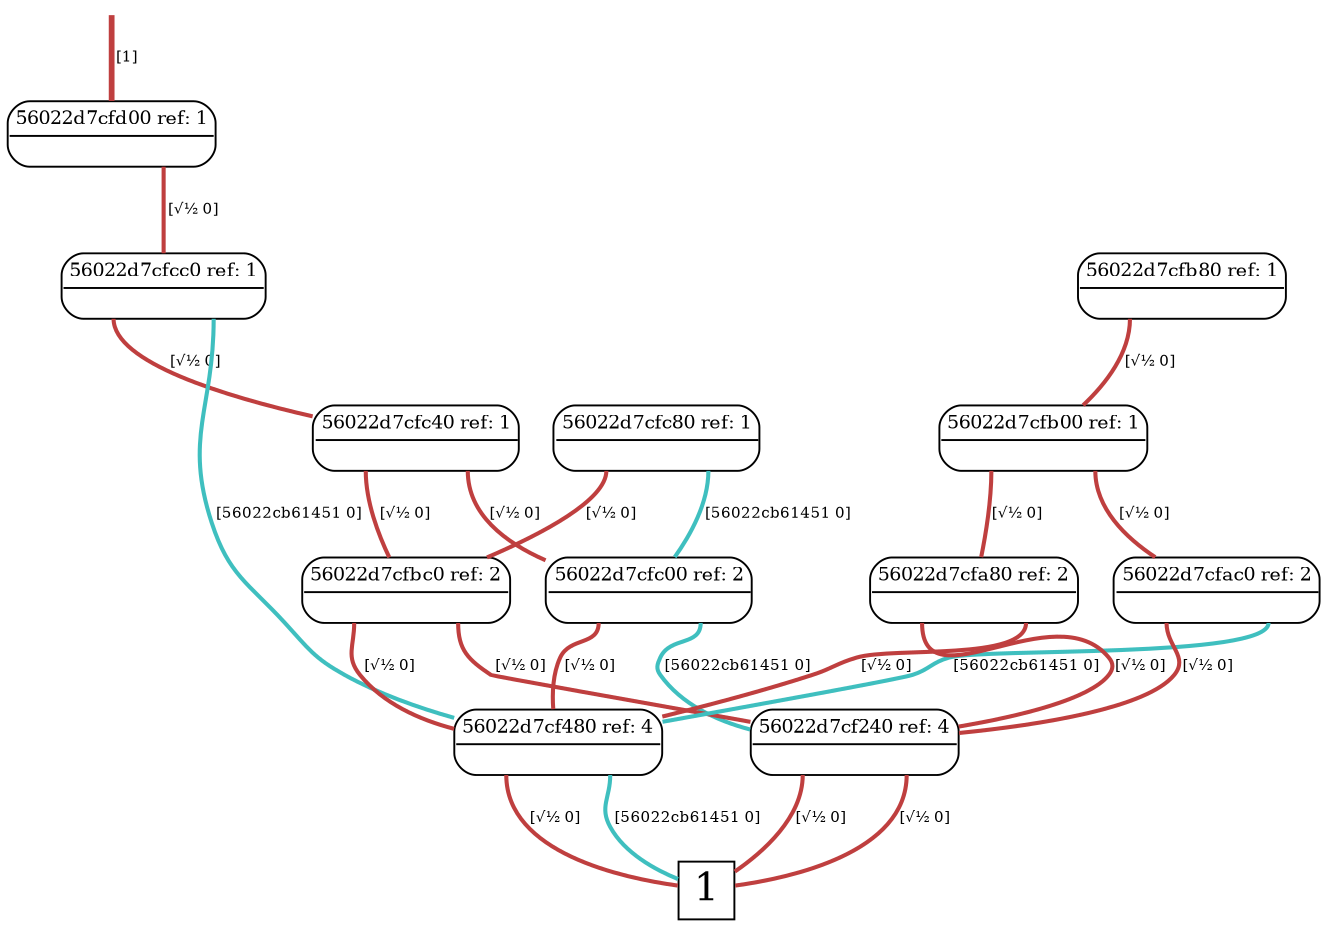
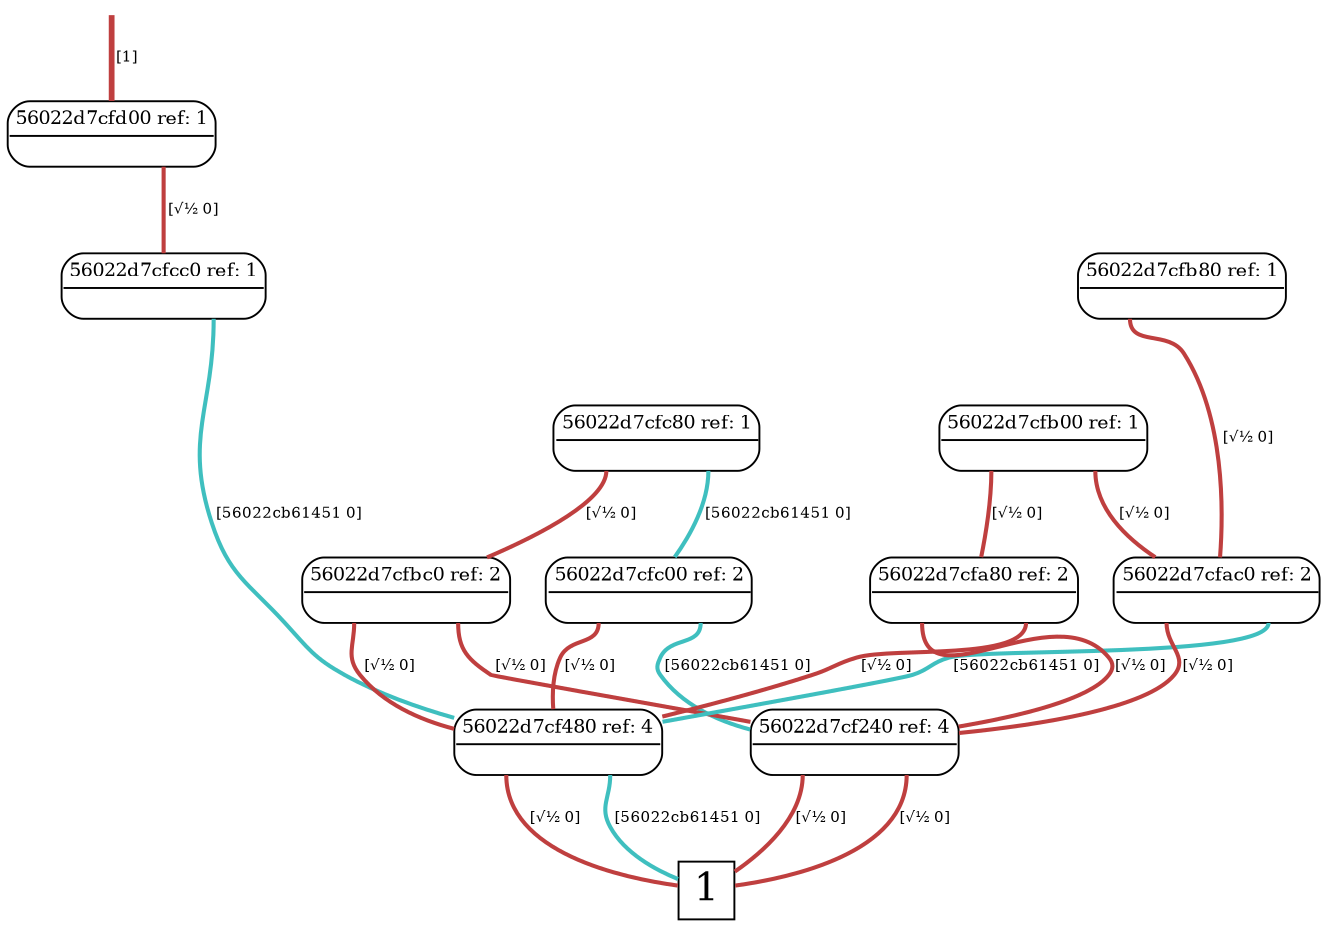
  digraph {
    node [shape=plain]
    edge [arrowhead=none color="0.000 0.667 0.750" penwidth=2.12132 tailport="1:s"]
    root [shape=point style=invis]
    n2 [label=<<font point-size="10"><table border="1" cellspacing="0" cellpadding="2" style="rounded"><tr><td colspan="2" border="1" sides="B">56022d7cfd00 ref: 1</td></tr><tr><td port="0" href="javascript:;" border="0" tooltip="0.7071"><font color="white">&nbsp;0 </font></td><td port="1" href="javascript:;" border="0" tooltip="0.7071"><font color="white">&nbsp;0 </font></td></tr></table></font>>]
    n3 [label=<<font point-size="10"><table border="1" cellspacing="0" cellpadding="2" style="rounded"><tr><td colspan="2" border="1" sides="B">56022d7cfcc0 ref: 1</td></tr><tr><td port="0" href="javascript:;" border="0" tooltip="0.7071"><font color="white">&nbsp;0 </font></td><td port="1" href="javascript:;" border="0" tooltip="-0.7071"><font color="white">&nbsp;0 </font></td></tr></table></font>>]
    n4 [height=0.3 label=<<font point-size="20">1</font>> shape=box width=0.3]
-   n5 [label=<<font point-size="10"><table border="1" cellspacing="0" cellpadding="2" style="rounded"><tr><td colspan="2" border="1" sides="B">56022d7cfc40 ref: 1</td></tr><tr><td port="0" href="javascript:;" border="0" tooltip="0.7071"><font color="white">&nbsp;0 </font></td><td port="1" href="javascript:;" border="0" tooltip="0.7071"><font color="white">&nbsp;0 </font></td></tr></table></font>>]
    n6 [label=<<font point-size="10"><table border="1" cellspacing="0" cellpadding="2" style="rounded"><tr><td colspan="2" border="1" sides="B">56022d7cf480 ref: 4</td></tr><tr><td port="0" href="javascript:;" border="0" tooltip="0.7071"><font color="white">&nbsp;0 </font></td><td port="1" href="javascript:;" border="0" tooltip="-0.7071"><font color="white">&nbsp;0 </font></td></tr></table></font>>]
    n7 [label=<<font point-size="10"><table border="1" cellspacing="0" cellpadding="2" style="rounded"><tr><td colspan="2" border="1" sides="B">56022d7cfb80 ref: 1</td></tr><tr><td port="0" href="javascript:;" border="0" tooltip="0.7071"><font color="white">&nbsp;0 </font></td><td port="1" href="javascript:;" border="0" tooltip="0.7071"><font color="white">&nbsp;0 </font></td></tr></table></font>>]
    n8 [label=<<font point-size="10"><table border="1" cellspacing="0" cellpadding="2" style="rounded"><tr><td colspan="2" border="1" sides="B">56022d7cfb00 ref: 1</td></tr><tr><td port="0" href="javascript:;" border="0" tooltip="0.7071"><font color="white">&nbsp;0 </font></td><td port="1" href="javascript:;" border="0" tooltip="0.7071"><font color="white">&nbsp;0 </font></td></tr></table></font>>]
    n9 [label=<<font point-size="10"><table border="1" cellspacing="0" cellpadding="2" style="rounded"><tr><td colspan="2" border="1" sides="B">56022d7cfc80 ref: 1</td></tr><tr><td port="0" href="javascript:;" border="0" tooltip="0.7071"><font color="white">&nbsp;0 </font></td><td port="1" href="javascript:;" border="0" tooltip="-0.7071"><font color="white">&nbsp;0 </font></td></tr></table></font>>]
    n10 [label=<<font point-size="10"><table border="1" cellspacing="0" cellpadding="2" style="rounded"><tr><td colspan="2" border="1" sides="B">56022d7cfc00 ref: 2</td></tr><tr><td port="0" href="javascript:;" border="0" tooltip="0.7071"><font color="white">&nbsp;0 </font></td><td port="1" href="javascript:;" border="0" tooltip="-0.7071"><font color="white">&nbsp;0 </font></td></tr></table></font>>]
    n11 [label=<<font point-size="10"><table border="1" cellspacing="0" cellpadding="2" style="rounded"><tr><td colspan="2" border="1" sides="B">56022d7cfbc0 ref: 2</td></tr><tr><td port="0" href="javascript:;" border="0" tooltip="0.7071"><font color="white">&nbsp;0 </font></td><td port="1" href="javascript:;" border="0" tooltip="0.7071"><font color="white">&nbsp;0 </font></td></tr></table></font>>]
    n12 [label=<<font point-size="10"><table border="1" cellspacing="0" cellpadding="2" style="rounded"><tr><td colspan="2" border="1" sides="B">56022d7cfac0 ref: 2</td></tr><tr><td port="0" href="javascript:;" border="0" tooltip="0.7071"><font color="white">&nbsp;0 </font></td><td port="1" href="javascript:;" border="0" tooltip="-0.7071"><font color="white">&nbsp;0 </font></td></tr></table></font>>]
    n13 [label=<<font point-size="10"><table border="1" cellspacing="0" cellpadding="2" style="rounded"><tr><td colspan="2" border="1" sides="B">56022d7cfa80 ref: 2</td></tr><tr><td port="0" href="javascript:;" border="0" tooltip="0.7071"><font color="white">&nbsp;0 </font></td><td port="1" href="javascript:;" border="0" tooltip="0.7071"><font color="white">&nbsp;0 </font></td></tr></table></font>>]
    n14 [label=<<font point-size="10"><table border="1" cellspacing="0" cellpadding="2" style="rounded"><tr><td colspan="2" border="1" sides="B">56022d7cf240 ref: 4</td></tr><tr><td port="0" href="javascript:;" border="0" tooltip="0.7071"><font color="white">&nbsp;0 </font></td><td port="1" href="javascript:;" border="0" tooltip="0.7071"><font color="white">&nbsp;0 </font></td></tr></table></font>>]
    root -> n2 [label=<<font point-size="8">&nbsp;[1]</font>> penwidth=3]
    n2 -> n3 [label=<<font point-size="8">&nbsp;[√½ 0]</font>>]
-   n3 -> n5 [label=<<font point-size="8">&nbsp;[√½ 0]</font>> tailport="0:s"]
    n3 -> n6 [color="0.500 0.667 0.750" label=<<font point-size="8">&nbsp;[56022cb61451 0]</font>>]
-   n5 -> n10 [label=<<font point-size="8">&nbsp;[√½ 0]</font>>]
-   n5 -> n11 [label=<<font point-size="8">&nbsp;[√½ 0]</font>> tailport="0:s"]
    n6 -> n4 [color="0.500 0.667 0.750" label=<<font point-size="8">&nbsp;[56022cb61451 0]</font>>]
    n6 -> n4 [label=<<font point-size="8">&nbsp;[√½ 0]</font>> tailport="0:s"]
-   n7 -> n8 [label=<<font point-size="8">&nbsp;[√½ 0]</font>> tailport="0:s"]
+   n7 -> n12 [label=<<font point-size="8">&nbsp;[√½ 0]</font>> tailport="0:s"]
    n8 -> n12 [label=<<font point-size="8">&nbsp;[√½ 0]</font>>]
    n8 -> n13 [label=<<font point-size="8">&nbsp;[√½ 0]</font>> tailport="0:s"]
    n9 -> n10 [color="0.500 0.667 0.750" label=<<font point-size="8">&nbsp;[56022cb61451 0]</font>>]
    n9 -> n11 [label=<<font point-size="8">&nbsp;[√½ 0]</font>> tailport="0:s"]
    n10 -> n6 [label=<<font point-size="8">&nbsp;[√½ 0]</font>> tailport="0:s"]
    n10 -> n14 [color="0.500 0.667 0.750" label=<<font point-size="8">&nbsp;[56022cb61451 0]</font>>]
    n11 -> n6 [label=<<font point-size="8">&nbsp;[√½ 0]</font>> tailport="0:s"]
    n11 -> n14 [label=<<font point-size="8">&nbsp;[√½ 0]</font>>]
    n12 -> n6 [color="0.500 0.667 0.750" label=<<font point-size="8">&nbsp;[56022cb61451 0]</font>>]
    n12 -> n14 [label=<<font point-size="8">&nbsp;[√½ 0]</font>> tailport="0:s"]
    n13 -> n6 [label=<<font point-size="8">&nbsp;[√½ 0]</font>>]
    n13 -> n14 [label=<<font point-size="8">&nbsp;[√½ 0]</font>> tailport="0:s"]
    n14 -> n4 [label=<<font point-size="8">&nbsp;[√½ 0]</font>>]
    n14 -> n4 [label=<<font point-size="8">&nbsp;[√½ 0]</font>> tailport="0:s"]
  }
